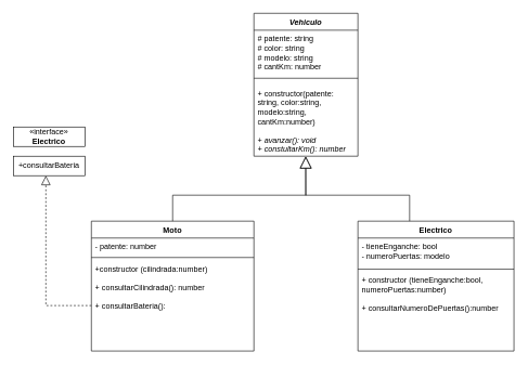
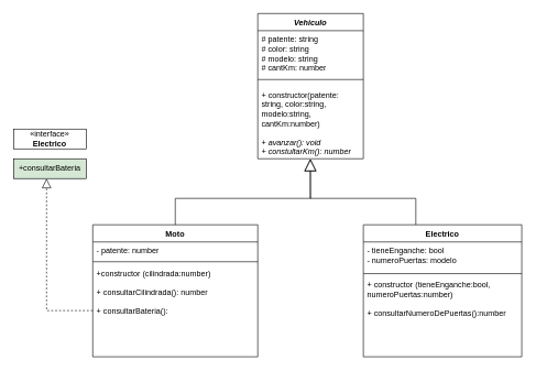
  <mxCell id="0" />
  <mxCell id="1" parent="0" />
  <mxCell id="2" value="&lt;i&gt;Vehiculo&lt;/i&gt;" style="swimlane;fontStyle=1;align=center;verticalAlign=top;childLayout=stackLayout;horizontal=1;startSize=26;horizontalStack=0;resizeParent=1;resizeParentMax=0;resizeLast=0;collapsible=1;marginBottom=0;whiteSpace=wrap;html=1;" vertex="1" parent="1"><mxGeometry x="390" width="160" height="220" as="geometry" y="20" /></mxCell>
  <mxCell id="3" value="# patente: string&lt;div&gt;# color: string&lt;/div&gt;&lt;div&gt;# modelo: string&lt;br&gt;# cantKm: number&lt;/div&gt;" style="text;strokeColor=none;fillColor=none;align=left;verticalAlign=top;spacingLeft=4;spacingRight=4;overflow=hidden;rotatable=0;points=[[0,0.5],[1,0.5]];portConstraint=eastwest;whiteSpace=wrap;html=1;" vertex="1" parent="2"><mxGeometry y="26" width="160" height="64" as="geometry" /></mxCell>
  <mxCell id="4" value="" style="line;strokeWidth=1;fillColor=none;align=left;verticalAlign=middle;spacingTop=-1;spacingLeft=3;spacingRight=3;rotatable=0;labelPosition=right;points=[];portConstraint=eastwest;strokeColor=inherit;" vertex="1" parent="2"><mxGeometry y="90" width="160" height="20" as="geometry" /></mxCell>
  <mxCell id="5" value="+ constructor(patente: string, color:string, modelo:string, cantKm:number)&lt;div&gt;&lt;br&gt;+ &lt;i&gt;avanzar(): void&lt;br&gt;+ constultarKm(): number&lt;/i&gt;&lt;/div&gt;" style="text;strokeColor=none;fillColor=none;align=left;verticalAlign=top;spacingLeft=4;spacingRight=4;overflow=hidden;rotatable=0;points=[[0,0.5],[1,0.5]];portConstraint=eastwest;whiteSpace=wrap;html=1;" vertex="1" parent="2"><mxGeometry y="110" width="160" height="110" as="geometry" /></mxCell>
  <mxCell id="6" value="Moto" style="swimlane;fontStyle=1;align=center;verticalAlign=top;childLayout=stackLayout;horizontal=1;startSize=26;horizontalStack=0;resizeParent=1;resizeParentMax=0;resizeLast=0;collapsible=1;marginBottom=0;whiteSpace=wrap;html=1;" vertex="1" parent="1"><mxGeometry x="140" y="340" width="250" height="200" as="geometry" /></mxCell>
  <mxCell id="7" value="- patente: number&lt;div&gt;&lt;br/&gt;&lt;/div&gt;" style="text;strokeColor=none;fillColor=none;align=left;verticalAlign=top;spacingLeft=4;spacingRight=4;overflow=hidden;rotatable=0;points=[[0,0.5],[1,0.5]];portConstraint=eastwest;whiteSpace=wrap;html=1;" vertex="1" parent="6"><mxGeometry y="26" width="250" height="26" as="geometry" /></mxCell>
  <mxCell id="8" value="" style="line;strokeWidth=1;fillColor=none;align=left;verticalAlign=middle;spacingTop=-1;spacingLeft=3;spacingRight=3;rotatable=0;labelPosition=right;points=[];portConstraint=eastwest;strokeColor=inherit;" vertex="1" parent="6"><mxGeometry y="52" width="250" height="8" as="geometry" /></mxCell>
  <mxCell id="9" value="+constructor (cilindrada:number)&lt;div&gt;&lt;br&gt;&lt;/div&gt;&lt;div&gt;+ consultarCilindrada(): number&lt;/div&gt;&lt;div&gt;&lt;br&gt;&lt;/div&gt;&lt;div&gt;+ consultarBateria():&amp;nbsp;&lt;/div&gt;" style="text;strokeColor=none;fillColor=none;align=left;verticalAlign=top;spacingLeft=4;spacingRight=4;overflow=hidden;rotatable=0;points=[[0,0.5],[1,0.5]];portConstraint=eastwest;whiteSpace=wrap;html=1;" vertex="1" parent="6"><mxGeometry y="60" width="250" height="140" as="geometry" /></mxCell>
  <mxCell id="10" value="Electrico" style="swimlane;fontStyle=1;align=center;verticalAlign=top;childLayout=stackLayout;horizontal=1;startSize=26;horizontalStack=0;resizeParent=1;resizeParentMax=0;resizeLast=0;collapsible=1;marginBottom=0;whiteSpace=wrap;html=1;" vertex="1" parent="1"><mxGeometry x="550" y="340" width="240" height="200" as="geometry" /></mxCell>
  <mxCell id="11" value="- tieneEnganche: bool&lt;br&gt;&lt;div&gt;- numeroPuertas: modelo&amp;nbsp;&lt;/div&gt;" style="text;strokeColor=none;fillColor=none;align=left;verticalAlign=top;spacingLeft=4;spacingRight=4;overflow=hidden;rotatable=0;points=[[0,0.5],[1,0.5]];portConstraint=eastwest;whiteSpace=wrap;html=1;" vertex="1" parent="10"><mxGeometry y="26" width="240" height="44" as="geometry" /></mxCell>
  <mxCell id="12" value="" style="line;strokeWidth=1;fillColor=none;align=left;verticalAlign=middle;spacingTop=-1;spacingLeft=3;spacingRight=3;rotatable=0;labelPosition=right;points=[];portConstraint=eastwest;strokeColor=inherit;" vertex="1" parent="10"><mxGeometry y="70" width="240" height="8" as="geometry" /></mxCell>
  <mxCell id="13" value="+ constructor (tieneEnganche:bool, numeroPuertas:number)&lt;br&gt;&lt;div&gt;&lt;br&gt;&lt;/div&gt;&lt;div&gt;+ consultarNumeroDePuertas():number&lt;/div&gt;" style="text;strokeColor=none;fillColor=none;align=left;verticalAlign=top;spacingLeft=4;spacingRight=4;overflow=hidden;rotatable=0;points=[[0,0.5],[1,0.5]];portConstraint=eastwest;whiteSpace=wrap;html=1;" vertex="1" parent="10"><mxGeometry y="78" width="240" height="122" as="geometry" /></mxCell>
  <mxCell id="14" value="" style="endArrow=block;endSize=16;endFill=0;html=1;rounded=0;entryX=0.497;entryY=1.003;entryDx=0;entryDy=0;entryPerimeter=0;exitX=0.5;exitY=0;exitDx=0;exitDy=0;" edge="1" parent="1" source="6" target="5"><mxGeometry width="160" relative="1" as="geometry"><mxPoint x="210" y="210" as="sourcePoint" /><mxPoint x="480" y="260" as="targetPoint" /><Array as="points"><mxPoint x="265" y="300" /><mxPoint x="470" y="300" /></Array></mxGeometry></mxCell>
  <mxCell id="15" value="" style="endArrow=block;endSize=16;endFill=0;html=1;rounded=0;entryX=0.499;entryY=1.004;entryDx=0;entryDy=0;entryPerimeter=0;exitX=0.5;exitY=0;exitDx=0;exitDy=0;" edge="1" parent="1" target="5"><mxGeometry width="160" relative="1" as="geometry"><mxPoint x="629.5" y="340" as="sourcePoint" /><mxPoint x="790.5" y="243" as="targetPoint" /><Array as="points"><mxPoint x="629.5" y="300" /><mxPoint x="469.5" y="300" /></Array></mxGeometry></mxCell>
  <mxCell id="16" value="«interface»&lt;br&gt;&lt;b&gt;Electrico&lt;/b&gt;" style="html=1;whiteSpace=wrap;" vertex="1" parent="1"><mxGeometry x="20" y="195" width="110" height="30" as="geometry" /></mxCell>
- <mxCell id="17" value="+consultarBateria" style="html=1;whiteSpace=wrap;" vertex="1" parent="1"><mxGeometry x="20" y="240" width="110" height="30" as="geometry" /></mxCell>
+ <mxCell id="17" value="+consultarBateria" style="html=1;whiteSpace=wrap;fillColor=#d5e8d4;" vertex="1" parent="1"><mxGeometry x="20" y="240" width="110" height="30" as="geometry" /></mxCell>
  <mxCell id="18" value="" style="endArrow=block;dashed=1;endFill=0;endSize=12;html=1;rounded=0;exitX=0;exitY=0.5;exitDx=0;exitDy=0;" edge="1" parent="1" source="9"><mxGeometry width="160" relative="1" as="geometry"><mxPoint x="-20" y="190" as="sourcePoint" /><mxPoint y="270" as="targetPoint" x="70" /><Array as="points"><mxPoint y="470" x="70" /></Array></mxGeometry></mxCell>
